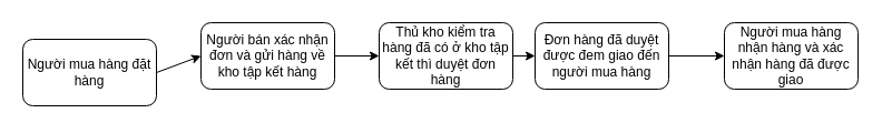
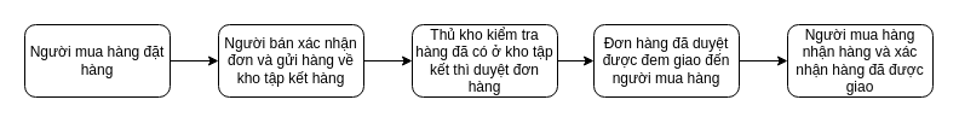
  <mxCell id="0" />
  <mxCell id="1" parent="0" />
- <mxCell id="2" value="Người mua hàng đặt hàng" style="rounded=1;whiteSpace=wrap;html=1;" vertex="1" parent="1"><mxGeometry x="20" y="35" width="120" height="60" as="geometry" /></mxCell>
+ <mxCell id="2" value="Người mua hàng đặt hàng" style="rounded=1;whiteSpace=wrap;html=1;" vertex="1" parent="1"><mxGeometry y="20" width="120" height="60" as="geometry" x="20" /></mxCell>
  <mxCell id="3" value="Người bán xác nhận đơn và gửi hàng về kho tập kết hàng" style="rounded=1;whiteSpace=wrap;html=1;" vertex="1" parent="1"><mxGeometry x="180" y="20" width="120" height="60" as="geometry" /></mxCell>
  <mxCell id="4" value="Thủ kho kiểm tra hàng đã có ở kho tập kết thì duyệt đơn hàng" style="rounded=1;whiteSpace=wrap;html=1;" vertex="1" parent="1"><mxGeometry x="340" y="20" width="120" height="60" as="geometry" /></mxCell>
- <mxCell id="5" value="Đơn hàng đã duyệt được đem giao đến người mua hàng" style="rounded=1;whiteSpace=wrap;html=1;" vertex="1" parent="1"><mxGeometry x="480" y="20" width="120" height="60" as="geometry" /></mxCell>
+ <mxCell id="5" value="Đơn hàng đã duyệt được đem giao đến người mua hàng" style="rounded=1;whiteSpace=wrap;html=1;" vertex="1" parent="1"><mxGeometry x="490" y="20" width="120" height="60" as="geometry" /></mxCell>
  <mxCell id="6" value="Người mua hàng nhận hàng và xác nhận hàng đã được giao" style="rounded=1;whiteSpace=wrap;html=1;" vertex="1" parent="1"><mxGeometry x="650" y="20" width="120" height="60" as="geometry" /></mxCell>
  <mxCell id="7" value="" style="endArrow=classic;html=1;exitX=1;exitY=0.5;exitDx=0;exitDy=0;entryX=0;entryY=0.5;entryDx=0;entryDy=0;" edge="1" parent="1" source="2" target="3"><mxGeometry width="50" height="50" relative="1" as="geometry"><mxPoint x="70" y="200" as="sourcePoint" /><mxPoint x="120" y="150" as="targetPoint" /></mxGeometry></mxCell>
  <mxCell id="8" value="" style="endArrow=classic;html=1;exitX=1;exitY=0.5;exitDx=0;exitDy=0;entryX=0;entryY=0.5;entryDx=0;entryDy=0;" edge="1" parent="1" source="3" target="4"><mxGeometry width="50" height="50" relative="1" as="geometry"><mxPoint x="150" y="60" as="sourcePoint" /><mxPoint x="180" y="60" as="targetPoint" /></mxGeometry></mxCell>
  <mxCell id="9" value="" style="endArrow=classic;html=1;entryX=0;entryY=0.5;entryDx=0;entryDy=0;exitX=1;exitY=0.5;exitDx=0;exitDy=0;" edge="1" parent="1" source="4" target="5"><mxGeometry width="50" height="50" relative="1" as="geometry"><mxPoint x="440" y="50" as="sourcePoint" /><mxPoint x="190" y="70" as="targetPoint" /></mxGeometry></mxCell>
  <mxCell id="10" value="" style="endArrow=classic;html=1;exitX=1;exitY=0.5;exitDx=0;exitDy=0;entryX=0;entryY=0.5;entryDx=0;entryDy=0;" edge="1" parent="1" source="5" target="6"><mxGeometry width="50" height="50" relative="1" as="geometry"><mxPoint x="640" y="110" as="sourcePoint" /><mxPoint x="670" y="110" as="targetPoint" /></mxGeometry></mxCell>
